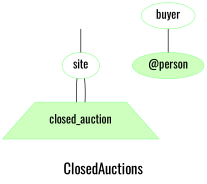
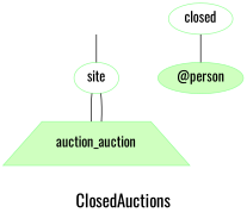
  graph {
    fontname=Oswald
    fontsize=22
    label=ClosedAuctions
    labeljust=center
    node [color="#99ff99" fontname=Oswald fontsize=18]
    edge [fontname=Oswald]
    -1899073220 [color=white fontcolor=white]
    n2 [label=site]
-   n3 [fillcolor="#cfffbf" label=closed_auction shape=trapezium style=filled]
-   n4 [label=buyer]
+   n3 [fillcolor="#cfffbf" label=auction_auction shape=trapezium style=filled]
+   n4 [label=closed]
    n5 [fillcolor="#cfffbf" label="@person" style=filled]
    -1899073220 -- n2
    n2 -- n3
    n2 -- n3
    n4 -- n5
  }
